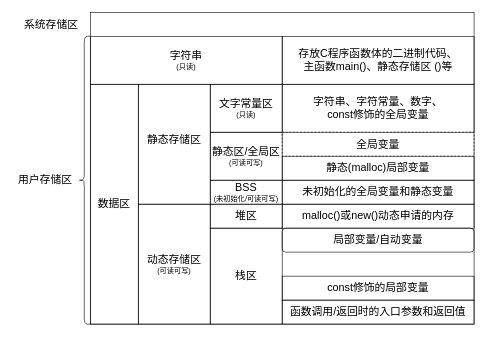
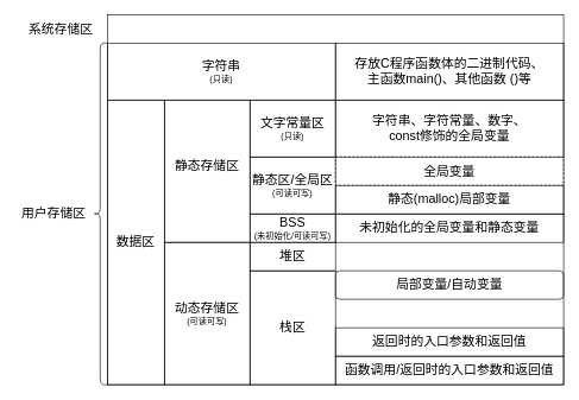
  <mxCell id="0" />
  <mxCell id="1" parent="0" />
  <mxCell id="2" value="" style="rounded=0;whiteSpace=wrap;html=1;fillColor=none;" parent="1" vertex="1"><mxGeometry x="150" y="20" width="640" height="520" as="geometry" /></mxCell>
  <mxCell id="3" value="&lt;font style=&quot;font-size: 18px;&quot;&gt;系统存储区&lt;/font&gt;" style="text;html=1;strokeColor=none;fillColor=none;align=center;verticalAlign=middle;whiteSpace=wrap;rounded=0;" parent="1" vertex="1"><mxGeometry x="30" y="25" width="110" height="30" as="geometry" /></mxCell>
  <mxCell id="4" value="" style="shape=curlyBracket;whiteSpace=wrap;html=1;rounded=1;labelPosition=left;verticalLabelPosition=middle;align=right;verticalAlign=middle;" parent="1" vertex="1"><mxGeometry x="130" y="60" width="20" height="480" as="geometry" /></mxCell>
  <mxCell id="5" value="&lt;font style=&quot;font-size: 18px;&quot;&gt;用户存储区&lt;/font&gt;" style="text;html=1;strokeColor=none;fillColor=none;align=center;verticalAlign=middle;whiteSpace=wrap;rounded=0;" parent="1" vertex="1"><mxGeometry x="20" y="285" width="110" height="30" as="geometry" /></mxCell>
  <mxCell id="6" value="&lt;font style=&quot;&quot;&gt;&lt;span style=&quot;font-size: 18px;&quot;&gt;字符串&lt;/span&gt;&lt;br&gt;&lt;font style=&quot;font-size: 12px;&quot;&gt;(只读)&lt;/font&gt;&lt;/font&gt;" style="rounded=0;whiteSpace=wrap;html=1;fillColor=none;" parent="1" vertex="1"><mxGeometry x="150" y="60" width="320" height="80" as="geometry" /></mxCell>
  <mxCell id="7" value="&lt;font style=&quot;font-size: 18px;&quot;&gt;数据区&lt;/font&gt;" style="rounded=0;whiteSpace=wrap;html=1;fillColor=none;" parent="1" vertex="1"><mxGeometry x="150" y="140" width="80" height="400" as="geometry" /></mxCell>
  <mxCell id="8" value="&lt;font style=&quot;&quot;&gt;&lt;span style=&quot;font-size: 18px;&quot;&gt;静态存储区&lt;/span&gt;&lt;br&gt;&lt;br&gt;&lt;/font&gt;" style="rounded=0;whiteSpace=wrap;html=1;fillColor=none;" parent="1" vertex="1"><mxGeometry x="230" y="140" width="120" height="200" as="geometry" /></mxCell>
  <mxCell id="9" value="&lt;div style=&quot;&quot;&gt;&lt;span style=&quot;font-size: 18px; background-color: initial;&quot;&gt;动态存储区&lt;/span&gt;&lt;/div&gt;&lt;div style=&quot;&quot;&gt;&lt;span style=&quot;background-color: initial;&quot;&gt;&lt;font style=&quot;font-size: 12px;&quot;&gt;(可读可写)&lt;/font&gt;&lt;/span&gt;&lt;/div&gt;" style="rounded=0;whiteSpace=wrap;html=1;align=center;fillColor=none;" parent="1" vertex="1"><mxGeometry x="230" y="340" width="120" height="200" as="geometry" /></mxCell>
  <mxCell id="10" value="&lt;font style=&quot;&quot;&gt;&lt;span style=&quot;font-size: 18px;&quot;&gt;文字常量区&lt;/span&gt;&lt;br&gt;&lt;font style=&quot;font-size: 12px;&quot;&gt;(只读)&lt;/font&gt;&lt;/font&gt;" style="rounded=0;whiteSpace=wrap;html=1;fillColor=none;" parent="1" vertex="1"><mxGeometry x="350" y="140" width="120" height="80" as="geometry" /></mxCell>
  <mxCell id="11" value="&lt;font style=&quot;font-size: 18px;&quot;&gt;全局变量&lt;br&gt;&lt;/font&gt;" style="rounded=0;whiteSpace=wrap;html=1;fillColor=none;align=center;dashed=1;" parent="1" vertex="1"><mxGeometry x="470" y="220" width="320" height="40" as="geometry" /></mxCell>
  <mxCell id="12" value="&lt;font style=&quot;font-size: 18px;&quot;&gt;静态(malloc)局部变量&lt;/font&gt;" style="rounded=0;whiteSpace=wrap;html=1;align=center;fillColor=none;" parent="1" vertex="1"><mxGeometry x="470" y="260" width="320" height="40" as="geometry" /></mxCell>
  <mxCell id="13" value="&lt;span style=&quot;font-size: 18px;&quot;&gt;字符串、字符常量、数字、&lt;br&gt;const修饰的全局变量&lt;/span&gt;" style="rounded=0;whiteSpace=wrap;html=1;align=center;fillColor=none;" parent="1" vertex="1"><mxGeometry x="470" y="140" width="320" height="80" as="geometry" /></mxCell>
  <mxCell id="14" value="&lt;div style=&quot;&quot;&gt;&lt;span style=&quot;font-size: 18px; background-color: initial;&quot;&gt;堆区&lt;/span&gt;&lt;/div&gt;" style="rounded=0;whiteSpace=wrap;html=1;align=center;fillColor=none;" parent="1" vertex="1"><mxGeometry x="350" y="340" width="120" height="40" as="geometry" /></mxCell>
  <mxCell id="15" value="&lt;div style=&quot;&quot;&gt;&lt;span style=&quot;font-size: 18px; background-color: initial;&quot;&gt;栈区&lt;/span&gt;&lt;/div&gt;" style="rounded=0;whiteSpace=wrap;html=1;align=center;fillColor=none;" parent="1" vertex="1"><mxGeometry x="350" y="380" width="120" height="160" as="geometry" /></mxCell>
- <mxCell id="16" value="&lt;span style=&quot;font-size: 18px;&quot;&gt;malloc()或new()&lt;/span&gt;&lt;font style=&quot;font-size: 18px;&quot;&gt;动态申请的内存&lt;/font&gt;" style="rounded=0;whiteSpace=wrap;html=1;align=center;fillColor=none;" parent="1" vertex="1"><mxGeometry x="470" y="340" width="320" height="40" as="geometry" /></mxCell>
  <mxCell id="17" value="&lt;font style=&quot;&quot;&gt;&lt;span style=&quot;font-size: 18px;&quot;&gt;静态区/全局区&lt;/span&gt;&lt;br&gt;&lt;font style=&quot;font-size: 12px;&quot;&gt;(可读可写)&lt;/font&gt;&lt;br&gt;&lt;/font&gt;" style="rounded=0;whiteSpace=wrap;html=1;fillColor=none;" parent="1" vertex="1"><mxGeometry x="350" y="220" width="120" height="80" as="geometry" /></mxCell>
- <mxCell id="18" value="&lt;font style=&quot;font-size: 18px;&quot;&gt;存放C程序函数体的二进制代码、&lt;br&gt;主函数main()、静态存储区 ()等&lt;br&gt;&lt;/font&gt;" style="rounded=0;whiteSpace=wrap;html=1;fillColor=none;align=center;" parent="1" vertex="1"><mxGeometry x="470" y="60" width="320" height="80" as="geometry" /></mxCell>
- <mxCell id="19" value="&lt;span style=&quot;font-size: 18px;&quot;&gt;const修饰的局部变量&lt;/span&gt;" style="rounded=0;whiteSpace=wrap;html=1;align=center;fillColor=none;" parent="1" vertex="1"><mxGeometry x="470" y="460" width="320" height="40" as="geometry" /></mxCell>
+ <mxCell id="18" value="&lt;font style=&quot;font-size: 18px;&quot;&gt;存放C程序函数体的二进制代码、&lt;br&gt;主函数main()、其他函数 ()等&lt;br&gt;&lt;/font&gt;" style="rounded=0;whiteSpace=wrap;html=1;fillColor=none;align=center;" parent="1" vertex="1"><mxGeometry x="470" y="60" width="320" height="80" as="geometry" /></mxCell>
+ <mxCell id="19" value="&lt;span style=&quot;font-size: 18px;&quot;&gt;返回时的入口参数和返回值&lt;/span&gt;" style="rounded=0;whiteSpace=wrap;html=1;align=center;fillColor=none;" parent="1" vertex="1"><mxGeometry x="470" y="460" width="320" height="40" as="geometry" /></mxCell>
  <mxCell id="20" value="&lt;span style=&quot;font-size: 18px;&quot;&gt;局部变量/自动变量&lt;/span&gt;" style="whiteSpace=wrap;html=1;align=center;fillColor=none;rounded=1;" parent="1" vertex="1"><mxGeometry x="470" y="380" width="320" height="40" as="geometry" /></mxCell>
  <mxCell id="21" value="&lt;div style=&quot;&quot;&gt;&lt;span style=&quot;font-size: 18px; background-color: initial;&quot;&gt;BSS&lt;/span&gt;&lt;/div&gt;&lt;div style=&quot;&quot;&gt;&lt;span style=&quot;background-color: initial;&quot;&gt;&lt;font style=&quot;font-size: 12px;&quot;&gt;(未初始化/可读可写)&lt;/font&gt;&lt;/span&gt;&lt;/div&gt;" style="rounded=0;whiteSpace=wrap;html=1;align=center;fillColor=none;" parent="1" vertex="1"><mxGeometry x="350" y="300" width="120" height="40" as="geometry" /></mxCell>
  <mxCell id="22" value="&lt;font style=&quot;font-size: 18px;&quot;&gt;未初始化的全局变量和静态变量&lt;/font&gt;" style="rounded=0;whiteSpace=wrap;html=1;align=center;fillColor=none;" parent="1" vertex="1"><mxGeometry x="470" y="300" width="320" height="40" as="geometry" /></mxCell>
  <mxCell id="23" value="&lt;font style=&quot;font-size: 18px;&quot;&gt;函数调用/返回时的入口参数和返回值&lt;/font&gt;" style="rounded=0;whiteSpace=wrap;html=1;align=center;fillColor=none;" parent="1" vertex="1"><mxGeometry x="470" y="500" width="320" height="40" as="geometry" /></mxCell>
